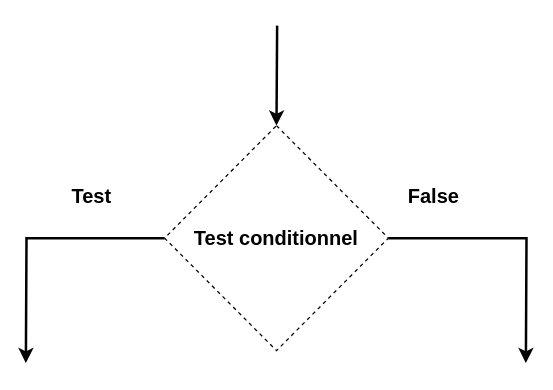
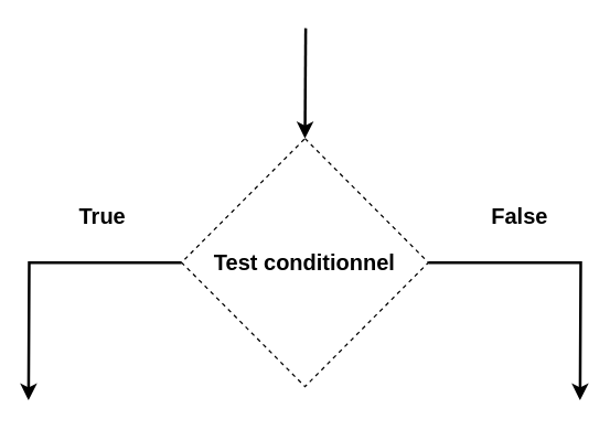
  <mxCell id="0" />
  <mxCell id="1" parent="0" />
  <mxCell id="2" style="edgeStyle=orthogonalEdgeStyle;rounded=0;orthogonalLoop=1;jettySize=auto;html=1;exitX=0;exitY=0.5;exitDx=0;exitDy=0;fontSize=16;strokeWidth=2;" edge="1" parent="1" source="3"><mxGeometry relative="1" as="geometry"><mxPoint x="20" y="290" as="targetPoint" /></mxGeometry></mxCell>
  <mxCell id="3" value="&lt;b&gt;&lt;font style=&quot;font-size: 16px;&quot;&gt;Test conditionnel&lt;/font&gt;&lt;/b&gt;" style="rhombus;whiteSpace=wrap;html=1;dashed=1;" vertex="1" parent="1"><mxGeometry x="131" y="100" width="179" height="180" as="geometry" /></mxCell>
  <mxCell id="4" style="edgeStyle=orthogonalEdgeStyle;rounded=0;orthogonalLoop=1;jettySize=auto;html=1;exitX=1;exitY=0.5;exitDx=0;exitDy=0;fontSize=16;strokeWidth=2;" edge="1" parent="1" source="3"><mxGeometry relative="1" as="geometry"><mxPoint x="420" y="290" as="targetPoint" /><mxPoint x="531" y="190" as="sourcePoint" /></mxGeometry></mxCell>
  <mxCell id="5" value="" style="endArrow=classic;html=1;rounded=0;strokeWidth=2;fontSize=16;entryX=0.5;entryY=0;entryDx=0;entryDy=0;" edge="1" parent="1" target="3"><mxGeometry width="50" height="50" relative="1" as="geometry"><mxPoint x="221" y="20" as="sourcePoint" /><mxPoint x="250" y="250" as="targetPoint" /></mxGeometry></mxCell>
- <mxCell id="6" value="Test" style="text;strokeColor=none;fillColor=none;align=left;verticalAlign=middle;spacingLeft=4;spacingRight=4;overflow=hidden;points=[[0,0.5],[1,0.5]];portConstraint=eastwest;rotatable=0;fontSize=16;fontStyle=1" vertex="1" parent="1"><mxGeometry x="51" y="140" width="80" height="30" as="geometry" /></mxCell>
- <mxCell id="7" value="False" style="text;strokeColor=none;fillColor=none;align=left;verticalAlign=middle;spacingLeft=4;spacingRight=4;overflow=hidden;points=[[0,0.5],[1,0.5]];portConstraint=eastwest;rotatable=0;fontSize=16;fontStyle=1" vertex="1" parent="1"><mxGeometry x="320" y="140" width="80" height="30" as="geometry" /></mxCell>
+ <mxCell id="6" value="True" style="text;strokeColor=none;fillColor=none;align=left;verticalAlign=middle;spacingLeft=4;spacingRight=4;overflow=hidden;points=[[0,0.5],[1,0.5]];portConstraint=eastwest;rotatable=0;fontSize=16;fontStyle=1" vertex="1" parent="1"><mxGeometry x="51" y="140" width="80" height="30" as="geometry" /></mxCell>
+ <mxCell id="7" value="False" style="text;strokeColor=none;fillColor=none;align=left;verticalAlign=middle;spacingLeft=4;spacingRight=4;overflow=hidden;points=[[0,0.5],[1,0.5]];portConstraint=eastwest;rotatable=0;fontSize=16;fontStyle=1" vertex="1" parent="1"><mxGeometry x="350" y="140" width="80" height="30" as="geometry" /></mxCell>
